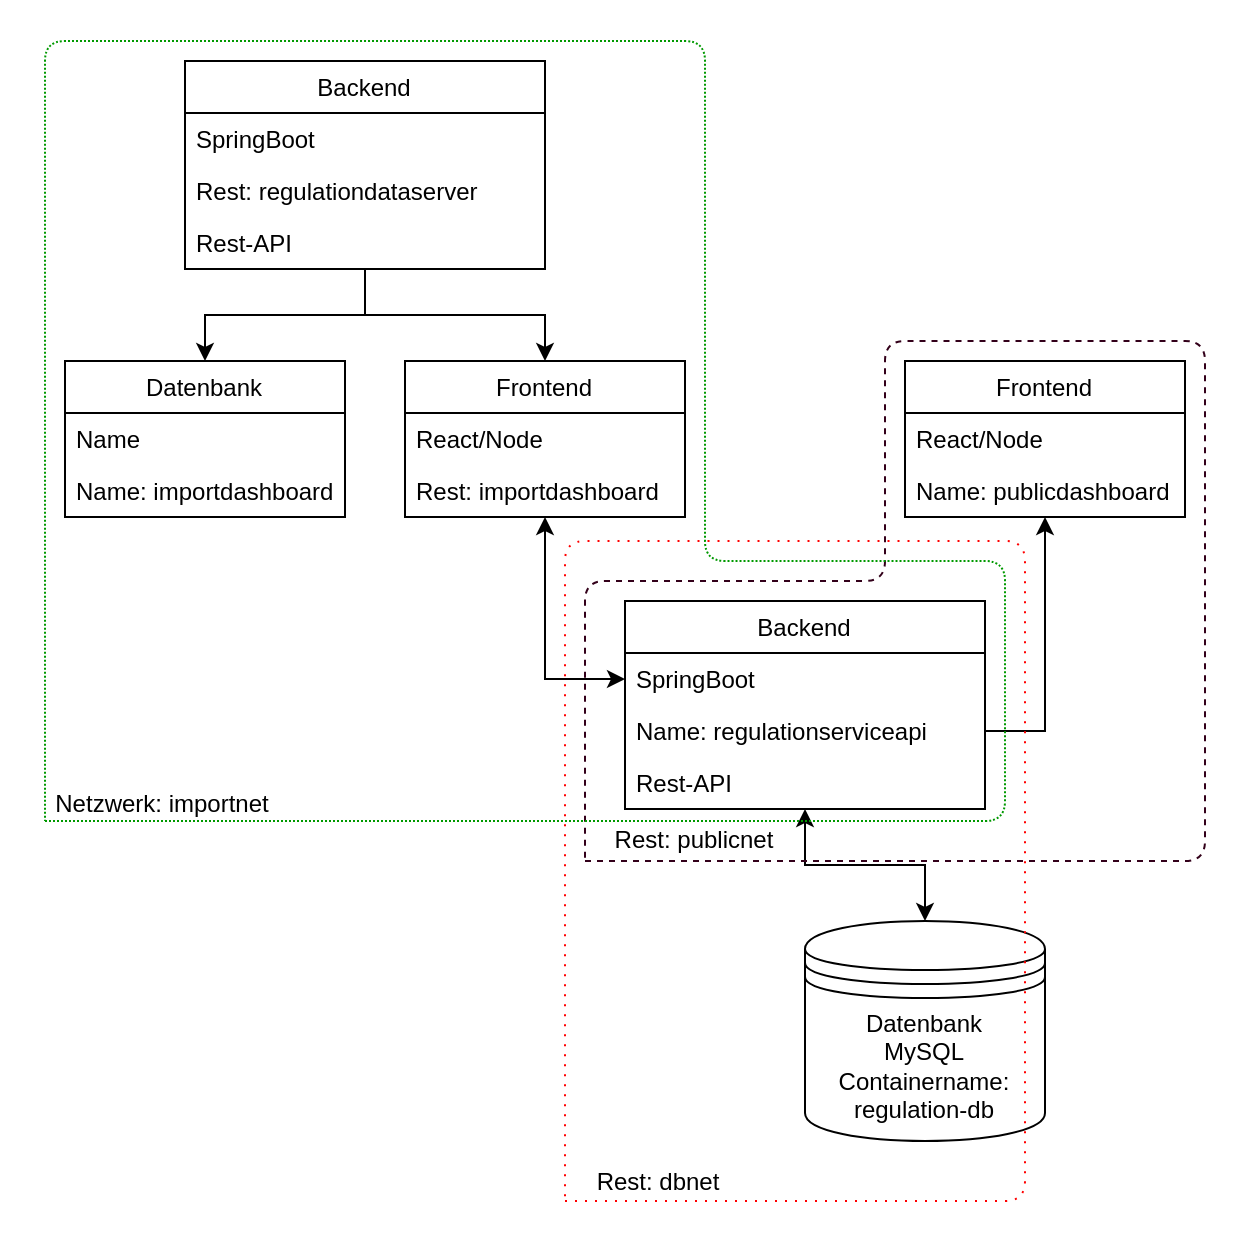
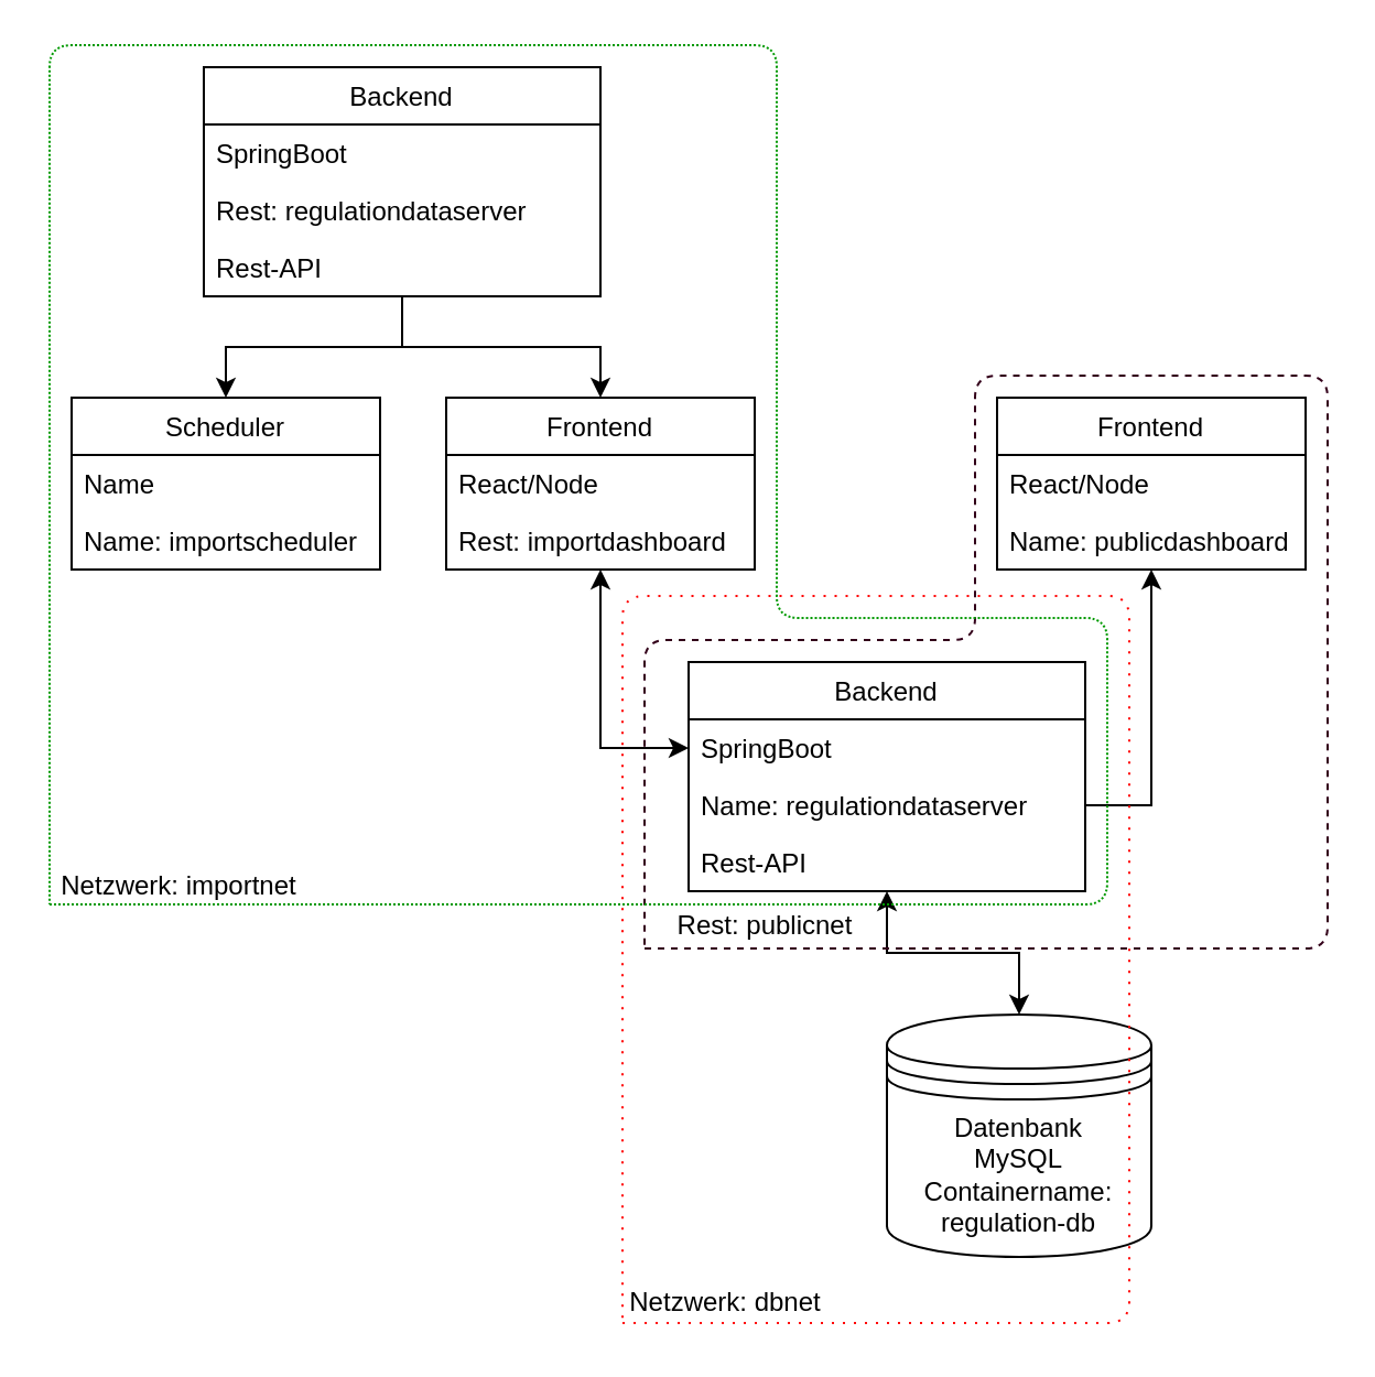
  <mxCell id="0" />
  <mxCell id="1" parent="0" />
  <mxCell id="2" style="edgeStyle=orthogonalEdgeStyle;rounded=0;orthogonalLoop=1;jettySize=auto;html=1;exitX=0.5;exitY=0;exitDx=0;exitDy=0;entryX=0.5;entryY=1;entryDx=0;entryDy=0;entryPerimeter=0;startArrow=classic;startFill=1;endArrow=classic;endFill=1;" edge="1" parent="1" source="3" target="7"><mxGeometry relative="1" as="geometry" /></mxCell>
  <mxCell id="3" value="&lt;span&gt;Datenbank&lt;/span&gt;&lt;br&gt;&lt;span&gt;MySQL&lt;/span&gt;&lt;br&gt;&lt;span&gt;Containername:&lt;br&gt;regulation-db&lt;/span&gt;" style="shape=datastore;whiteSpace=wrap;html=1;" vertex="1" parent="1"><mxGeometry x="402" y="460" width="120" height="110" as="geometry" /></mxCell>
  <mxCell id="4" value="Backend" style="swimlane;fontStyle=0;childLayout=stackLayout;horizontal=1;startSize=26;fillColor=none;horizontalStack=0;resizeParent=1;resizeParentMax=0;resizeLast=0;collapsible=1;marginBottom=0;" vertex="1" parent="1"><mxGeometry x="312" y="300" width="180" height="104" as="geometry"><mxRectangle x="140" y="520" width="50" height="26" as="alternateBounds" /></mxGeometry></mxCell>
  <mxCell id="5" value="SpringBoot" style="text;strokeColor=none;fillColor=none;align=left;verticalAlign=top;spacingLeft=4;spacingRight=4;overflow=hidden;rotatable=0;points=[[0,0.5],[1,0.5]];portConstraint=eastwest;" vertex="1" parent="4"><mxGeometry y="26" width="180" height="26" as="geometry" /></mxCell>
- <mxCell id="6" value="Name: regulationserviceapi" style="text;strokeColor=none;fillColor=none;align=left;verticalAlign=top;spacingLeft=4;spacingRight=4;overflow=hidden;rotatable=0;points=[[0,0.5],[1,0.5]];portConstraint=eastwest;" vertex="1" parent="4"><mxGeometry y="52" width="180" height="26" as="geometry" /></mxCell>
+ <mxCell id="6" value="Name: regulationdataserver" style="text;strokeColor=none;fillColor=none;align=left;verticalAlign=top;spacingLeft=4;spacingRight=4;overflow=hidden;rotatable=0;points=[[0,0.5],[1,0.5]];portConstraint=eastwest;" vertex="1" parent="4"><mxGeometry y="52" width="180" height="26" as="geometry" /></mxCell>
  <mxCell id="7" value="Rest-API" style="text;strokeColor=none;fillColor=none;align=left;verticalAlign=top;spacingLeft=4;spacingRight=4;overflow=hidden;rotatable=0;points=[[0,0.5],[1,0.5]];portConstraint=eastwest;" vertex="1" parent="4"><mxGeometry y="78" width="180" height="26" as="geometry" /></mxCell>
  <mxCell id="8" style="edgeStyle=orthogonalEdgeStyle;rounded=0;orthogonalLoop=1;jettySize=auto;html=1;exitX=1;exitY=0.5;exitDx=0;exitDy=0;startArrow=none;startFill=0;endArrow=classic;endFill=1;" edge="1" parent="1" source="6" target="10"><mxGeometry relative="1" as="geometry" /></mxCell>
  <mxCell id="9" style="edgeStyle=orthogonalEdgeStyle;rounded=0;orthogonalLoop=1;jettySize=auto;html=1;exitX=0;exitY=0.5;exitDx=0;exitDy=0;startArrow=classic;startFill=1;endArrow=classic;endFill=1;" edge="1" parent="1" source="5" target="14"><mxGeometry relative="1" as="geometry" /></mxCell>
  <mxCell id="10" value="Frontend" style="swimlane;fontStyle=0;childLayout=stackLayout;horizontal=1;startSize=26;fillColor=none;horizontalStack=0;resizeParent=1;resizeParentMax=0;resizeLast=0;collapsible=1;marginBottom=0;" vertex="1" parent="1"><mxGeometry x="452" y="180" width="140" height="78" as="geometry" /></mxCell>
  <mxCell id="11" value="React/Node" style="text;strokeColor=none;fillColor=none;align=left;verticalAlign=top;spacingLeft=4;spacingRight=4;overflow=hidden;rotatable=0;points=[[0,0.5],[1,0.5]];portConstraint=eastwest;" vertex="1" parent="10"><mxGeometry y="26" width="140" height="26" as="geometry" /></mxCell>
  <mxCell id="12" value="Name: publicdashboard" style="text;strokeColor=none;fillColor=none;align=left;verticalAlign=top;spacingLeft=4;spacingRight=4;overflow=hidden;rotatable=0;points=[[0,0.5],[1,0.5]];portConstraint=eastwest;" vertex="1" parent="10"><mxGeometry y="52" width="140" height="26" as="geometry" /></mxCell>
  <mxCell id="13" style="edgeStyle=orthogonalEdgeStyle;rounded=0;orthogonalLoop=1;jettySize=auto;html=1;exitX=0.5;exitY=0;exitDx=0;exitDy=0;startArrow=classic;startFill=1;endArrow=none;endFill=0;" edge="1" parent="1" source="14" target="21"><mxGeometry relative="1" as="geometry" /></mxCell>
  <mxCell id="14" value="Frontend" style="swimlane;fontStyle=0;childLayout=stackLayout;horizontal=1;startSize=26;fillColor=none;horizontalStack=0;resizeParent=1;resizeParentMax=0;resizeLast=0;collapsible=1;marginBottom=0;" vertex="1" parent="1"><mxGeometry x="202" y="180" width="140" height="78" as="geometry" /></mxCell>
  <mxCell id="15" value="React/Node" style="text;strokeColor=none;fillColor=none;align=left;verticalAlign=top;spacingLeft=4;spacingRight=4;overflow=hidden;rotatable=0;points=[[0,0.5],[1,0.5]];portConstraint=eastwest;" vertex="1" parent="14"><mxGeometry y="26" width="140" height="26" as="geometry" /></mxCell>
  <mxCell id="16" value="Rest: importdashboard" style="text;strokeColor=none;fillColor=none;align=left;verticalAlign=top;spacingLeft=4;spacingRight=4;overflow=hidden;rotatable=0;points=[[0,0.5],[1,0.5]];portConstraint=eastwest;" vertex="1" parent="14"><mxGeometry y="52" width="140" height="26" as="geometry" /></mxCell>
  <mxCell id="17" style="edgeStyle=orthogonalEdgeStyle;rounded=0;orthogonalLoop=1;jettySize=auto;html=1;exitX=0.5;exitY=0;exitDx=0;exitDy=0;startArrow=classic;startFill=1;endArrow=none;endFill=0;" edge="1" parent="1" source="18" target="21"><mxGeometry relative="1" as="geometry" /></mxCell>
- <mxCell id="18" value="Datenbank" style="swimlane;fontStyle=0;childLayout=stackLayout;horizontal=1;startSize=26;fillColor=none;horizontalStack=0;resizeParent=1;resizeParentMax=0;resizeLast=0;collapsible=1;marginBottom=0;" vertex="1" parent="1"><mxGeometry x="32" y="180" width="140" height="78" as="geometry" /></mxCell>
+ <mxCell id="18" value="Scheduler" style="swimlane;fontStyle=0;childLayout=stackLayout;horizontal=1;startSize=26;fillColor=none;horizontalStack=0;resizeParent=1;resizeParentMax=0;resizeLast=0;collapsible=1;marginBottom=0;" vertex="1" parent="1"><mxGeometry x="32" y="180" width="140" height="78" as="geometry" /></mxCell>
  <mxCell id="19" value="Name" style="text;strokeColor=none;fillColor=none;align=left;verticalAlign=top;spacingLeft=4;spacingRight=4;overflow=hidden;rotatable=0;points=[[0,0.5],[1,0.5]];portConstraint=eastwest;" vertex="1" parent="18"><mxGeometry y="26" width="140" height="26" as="geometry" /></mxCell>
- <mxCell id="20" value="Name: importdashboard" style="text;strokeColor=none;fillColor=none;align=left;verticalAlign=top;spacingLeft=4;spacingRight=4;overflow=hidden;rotatable=0;points=[[0,0.5],[1,0.5]];portConstraint=eastwest;" vertex="1" parent="18"><mxGeometry y="52" width="140" height="26" as="geometry" /></mxCell>
+ <mxCell id="20" value="Name: importscheduler" style="text;strokeColor=none;fillColor=none;align=left;verticalAlign=top;spacingLeft=4;spacingRight=4;overflow=hidden;rotatable=0;points=[[0,0.5],[1,0.5]];portConstraint=eastwest;" vertex="1" parent="18"><mxGeometry y="52" width="140" height="26" as="geometry" /></mxCell>
  <mxCell id="21" value="Backend" style="swimlane;fontStyle=0;childLayout=stackLayout;horizontal=1;startSize=26;fillColor=none;horizontalStack=0;resizeParent=1;resizeParentMax=0;resizeLast=0;collapsible=1;marginBottom=0;" vertex="1" parent="1"><mxGeometry x="92" y="30" width="180" height="104" as="geometry"><mxRectangle x="140" y="520" width="50" height="26" as="alternateBounds" /></mxGeometry></mxCell>
  <mxCell id="22" value="SpringBoot" style="text;strokeColor=none;fillColor=none;align=left;verticalAlign=top;spacingLeft=4;spacingRight=4;overflow=hidden;rotatable=0;points=[[0,0.5],[1,0.5]];portConstraint=eastwest;" vertex="1" parent="21"><mxGeometry y="26" width="180" height="26" as="geometry" /></mxCell>
  <mxCell id="23" value="Rest: regulationdataserver" style="text;strokeColor=none;fillColor=none;align=left;verticalAlign=top;spacingLeft=4;spacingRight=4;overflow=hidden;rotatable=0;points=[[0,0.5],[1,0.5]];portConstraint=eastwest;" vertex="1" parent="21"><mxGeometry y="52" width="180" height="26" as="geometry" /></mxCell>
  <mxCell id="24" value="Rest-API" style="text;strokeColor=none;fillColor=none;align=left;verticalAlign=top;spacingLeft=4;spacingRight=4;overflow=hidden;rotatable=0;points=[[0,0.5],[1,0.5]];portConstraint=eastwest;" vertex="1" parent="21"><mxGeometry y="78" width="180" height="26" as="geometry" /></mxCell>
  <mxCell id="25" value="" style="endArrow=none;dashed=1;html=1;strokeColor=#FF0000;dashPattern=1 4;" edge="1" parent="1"><mxGeometry width="50" height="50" relative="1" as="geometry"><mxPoint x="282" y="600" as="sourcePoint" /><mxPoint x="282" y="600" as="targetPoint" /><Array as="points"><mxPoint x="512" y="600" /><mxPoint x="512" y="270" /><mxPoint x="282" y="270" /></Array></mxGeometry></mxCell>
  <mxCell id="26" value="" style="endArrow=none;dashed=1;html=1;strokeColor=#33001A;" edge="1" parent="1"><mxGeometry width="50" height="50" relative="1" as="geometry"><mxPoint x="292" y="430" as="sourcePoint" /><mxPoint x="292" y="430" as="targetPoint" /><Array as="points"><mxPoint x="602" y="430" /><mxPoint x="602" y="170" /><mxPoint x="442" y="170" /><mxPoint x="442" y="290" /><mxPoint x="292" y="290" /></Array></mxGeometry></mxCell>
- <mxCell id="27" value="Rest: dbnet" style="text;html=1;strokeColor=none;fillColor=none;align=center;verticalAlign=middle;whiteSpace=wrap;rounded=0;" vertex="1" parent="1"><mxGeometry x="279" y="578" width="100" height="25" as="geometry" /></mxCell>
+ <mxCell id="27" value="Netzwerk: dbnet" style="text;html=1;strokeColor=none;fillColor=none;align=center;verticalAlign=middle;whiteSpace=wrap;rounded=0;" vertex="1" parent="1"><mxGeometry x="279" y="578" width="100" height="25" as="geometry" /></mxCell>
  <mxCell id="28" value="Rest: publicnet" style="text;html=1;strokeColor=none;fillColor=none;align=center;verticalAlign=middle;whiteSpace=wrap;rounded=0;" vertex="1" parent="1"><mxGeometry x="292" y="407" width="110" height="25" as="geometry" /></mxCell>
  <mxCell id="29" value="" style="endArrow=none;dashed=1;html=1;strokeColor=#009900;dashPattern=1 1;" edge="1" parent="1"><mxGeometry width="50" height="50" relative="1" as="geometry"><mxPoint x="22" y="410" as="sourcePoint" /><mxPoint x="22" y="410" as="targetPoint" /><Array as="points"><mxPoint x="502" y="410" /><mxPoint x="502" y="280" /><mxPoint x="352" y="280" /><mxPoint x="352" y="20" /><mxPoint x="22" y="20" /></Array></mxGeometry></mxCell>
  <mxCell id="30" value="Netzwerk: importnet" style="text;html=1;strokeColor=none;fillColor=none;align=center;verticalAlign=middle;whiteSpace=wrap;rounded=0;" vertex="1" parent="1"><mxGeometry x="20" y="389" width="122" height="25" as="geometry" /></mxCell>
